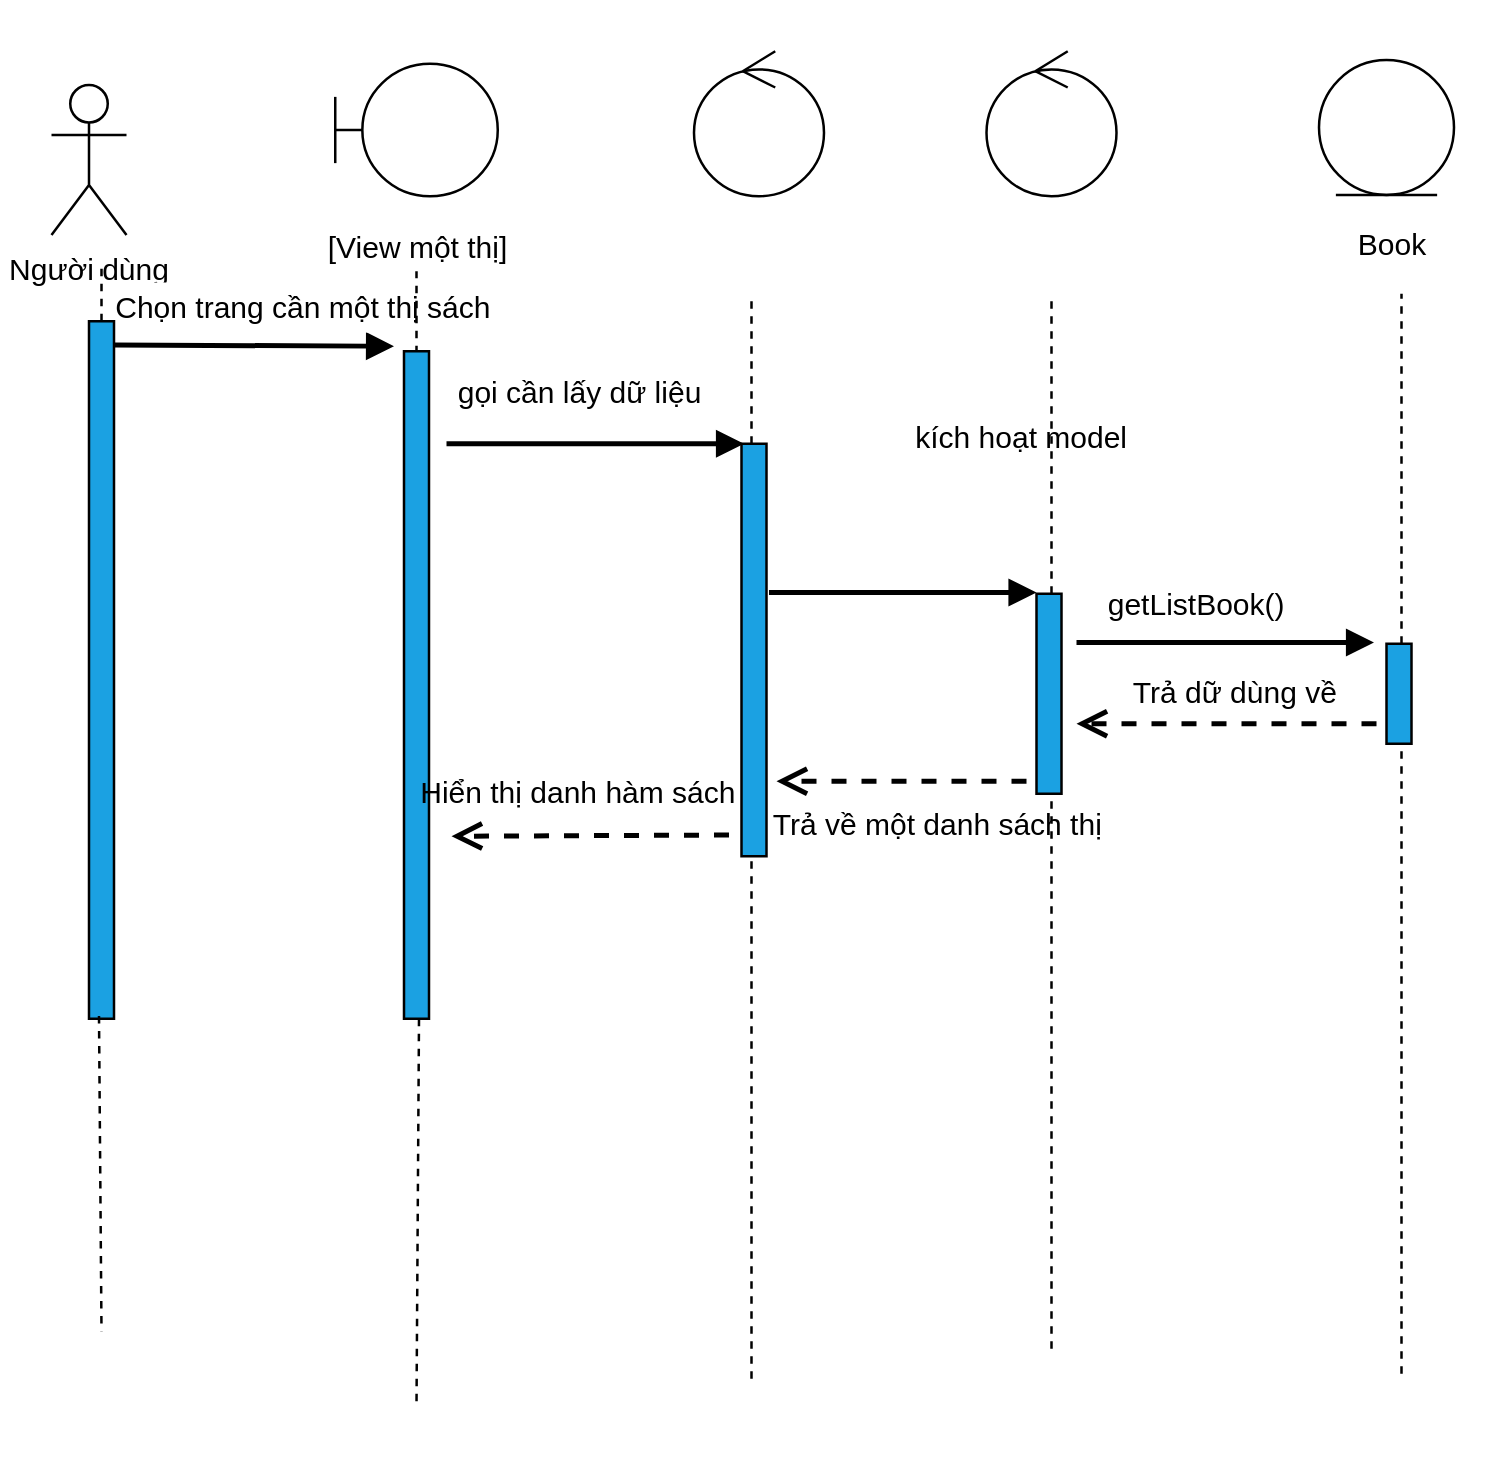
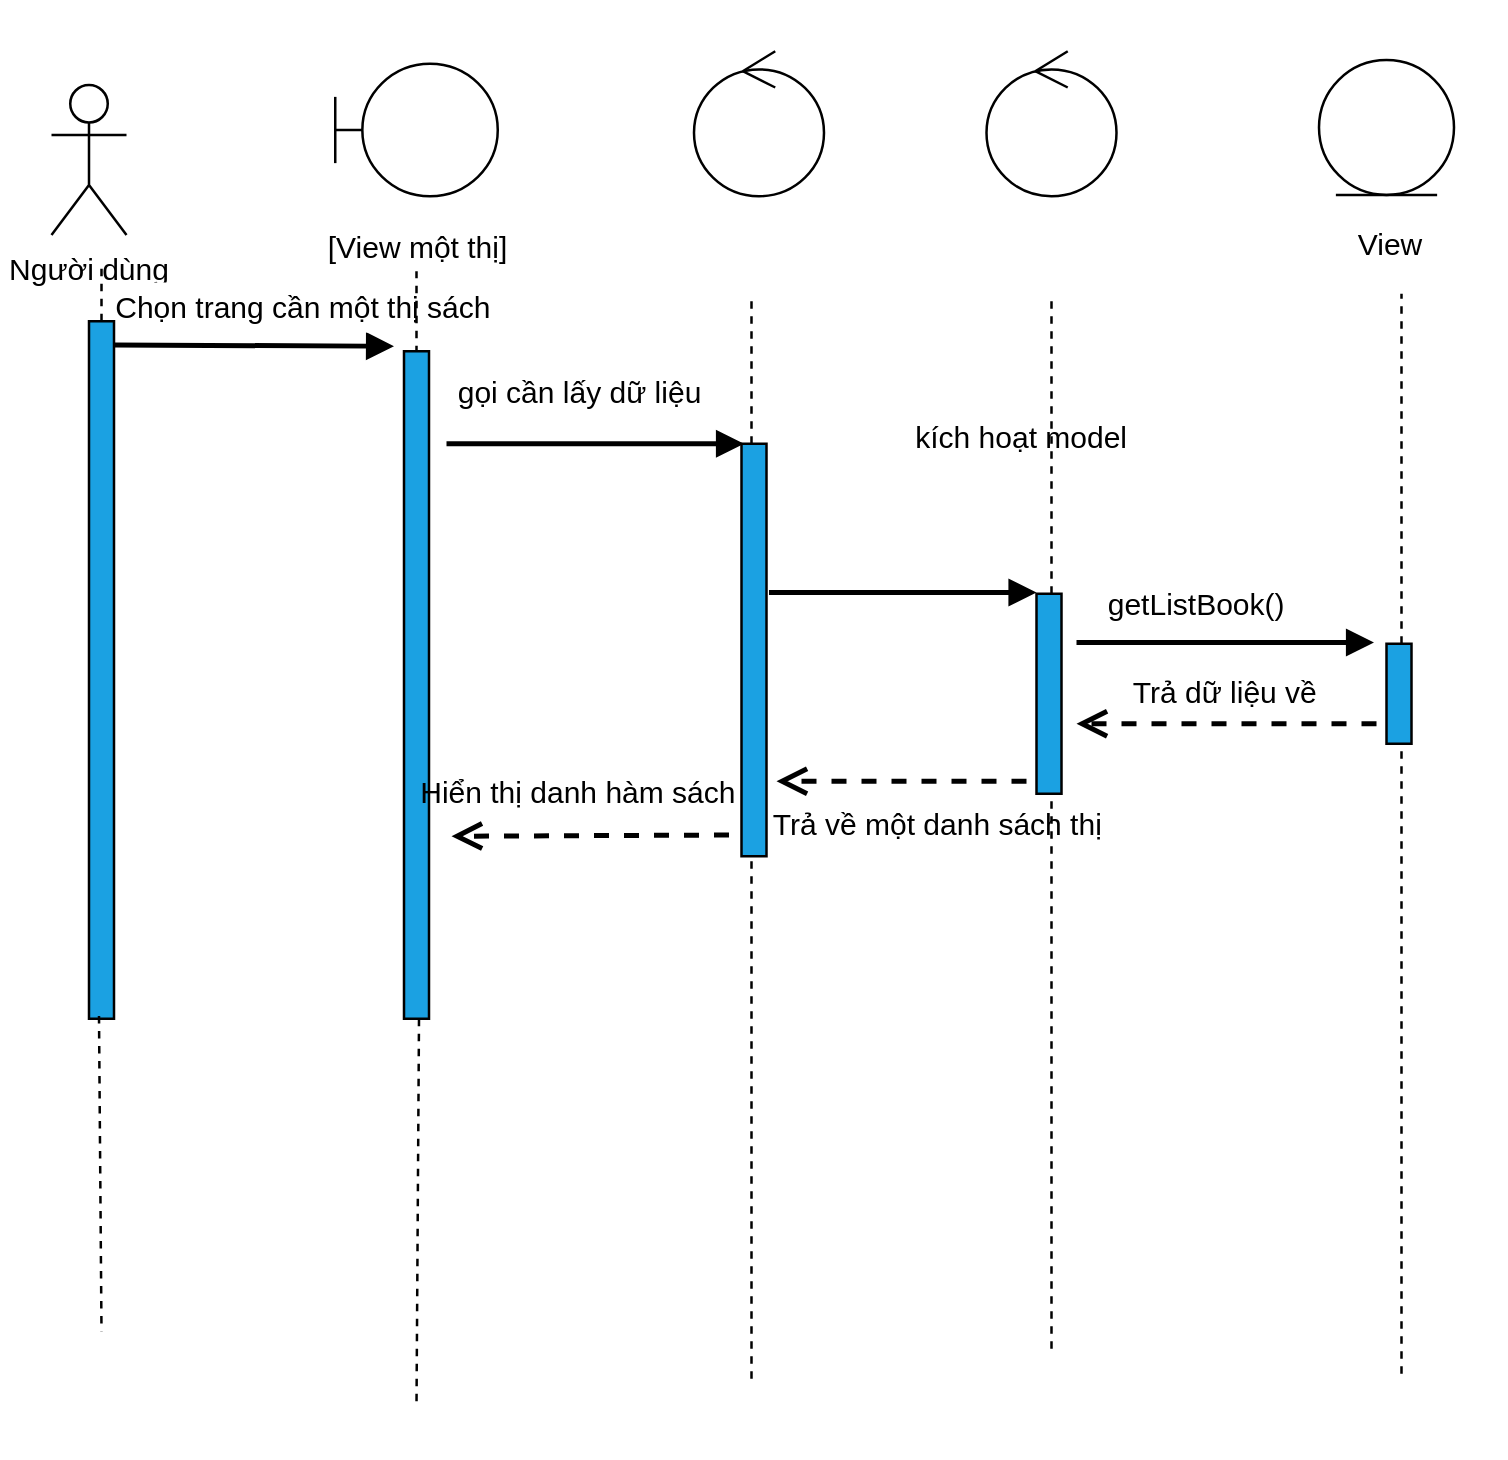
  <mxCell id="0" />
  <mxCell id="1" parent="0" />
  <mxCell id="2" value="Người dùng" style="shape=umlActor;verticalLabelPosition=bottom;labelBackgroundColor=#ffffff;verticalAlign=top;html=1;outlineConnect=0;" vertex="1" parent="1"><mxGeometry x="20" y="33.5" width="30" height="60" as="geometry" /></mxCell>
  <mxCell id="3" value="" style="ellipse;shape=umlControl;whiteSpace=wrap;html=1;strokeColor=#000000;" vertex="1" parent="1"><mxGeometry x="277" y="20" width="52" height="58" as="geometry" /></mxCell>
  <mxCell id="4" value="" style="shape=umlBoundary;whiteSpace=wrap;html=1;strokeColor=#000000;" vertex="1" parent="1"><mxGeometry x="133.5" y="25" width="65" height="53" as="geometry" /></mxCell>
  <mxCell id="5" value="[View một thị]" style="text;html=1;resizable=0;points=[];autosize=1;align=left;verticalAlign=top;spacingTop=-4;" vertex="1" parent="1"><mxGeometry x="128.5" y="88.5" width="85" height="14" as="geometry" /></mxCell>
  <mxCell id="6" value="" style="ellipse;shape=umlEntity;whiteSpace=wrap;html=1;strokeColor=#000000;" vertex="1" parent="1"><mxGeometry x="527" y="23.5" width="54" height="54" as="geometry" /></mxCell>
  <mxCell id="7" value="" style="endArrow=block;endFill=1;endSize=6;html=1;strokeWidth=2;" edge="1" parent="1"><mxGeometry width="100" relative="1" as="geometry"><mxPoint x="45" y="137.5" as="sourcePoint" /><mxPoint x="157" y="138" as="targetPoint" /></mxGeometry></mxCell>
  <mxCell id="8" value="" style="ellipse;shape=umlControl;whiteSpace=wrap;html=1;strokeColor=#000000;" vertex="1" parent="1"><mxGeometry x="394" y="20" width="52" height="58" as="geometry" /></mxCell>
- <mxCell id="9" value="Book" style="text;html=1;resizable=0;points=[];autosize=1;align=left;verticalAlign=top;spacingTop=-4;" vertex="1" parent="1"><mxGeometry x="541" y="87.5" width="40" height="20" as="geometry" /></mxCell>
+ <mxCell id="9" value="View" style="text;html=1;resizable=0;points=[];autosize=1;align=left;verticalAlign=top;spacingTop=-4;" vertex="1" parent="1"><mxGeometry x="541" y="87.5" width="40" height="20" as="geometry" /></mxCell>
  <mxCell id="10" value="" style="endArrow=block;endFill=1;endSize=6;html=1;strokeWidth=2;" edge="1" parent="1"><mxGeometry width="100" relative="1" as="geometry"><mxPoint x="178" y="177" as="sourcePoint" /><mxPoint x="297" y="177" as="targetPoint" /></mxGeometry></mxCell>
  <mxCell id="11" value="" style="endArrow=block;endFill=1;endSize=6;html=1;strokeWidth=2;" edge="1" parent="1"><mxGeometry width="100" relative="1" as="geometry"><mxPoint x="307" y="236.5" as="sourcePoint" /><mxPoint x="414" y="236.5" as="targetPoint" /></mxGeometry></mxCell>
  <mxCell id="12" value="Chọn trang cần một thị sách" style="text;html=1;resizable=0;points=[];autosize=1;align=left;verticalAlign=top;spacingTop=-4;fillColor=#ffffff;" vertex="1" parent="1"><mxGeometry x="43.5" y="112.5" width="170" height="20" as="geometry" /></mxCell>
  <mxCell id="13" value="kích hoạt model" style="text;html=1;resizable=0;points=[];autosize=1;align=left;verticalAlign=top;spacingTop=-4;fillColor=#ffffff;" vertex="1" parent="1"><mxGeometry x="364" y="165" width="95" height="14" as="geometry" /></mxCell>
  <mxCell id="14" value="gọi cần lấy dữ liệu" style="text;html=1;resizable=0;points=[];autosize=1;align=left;verticalAlign=top;spacingTop=-4;" vertex="1" parent="1"><mxGeometry x="181" y="147" width="120" height="20" as="geometry" /></mxCell>
  <mxCell id="15" value="" style="endArrow=block;endFill=1;endSize=6;html=1;strokeWidth=2;" edge="1" parent="1"><mxGeometry width="100" relative="1" as="geometry"><mxPoint x="430" y="256.5" as="sourcePoint" /><mxPoint x="549" y="256.5" as="targetPoint" /></mxGeometry></mxCell>
  <mxCell id="16" value="getListBook()" style="text;html=1;resizable=0;points=[];autosize=1;align=left;verticalAlign=top;spacingTop=-4;" vertex="1" parent="1"><mxGeometry x="441" y="232" width="90" height="20" as="geometry" /></mxCell>
  <mxCell id="17" value="" style="endArrow=none;dashed=1;html=1;strokeWidth=1;" edge="1" parent="1" source="18"><mxGeometry width="50" height="50" relative="1" as="geometry"><mxPoint x="40" y="497" as="sourcePoint" /><mxPoint x="40" y="107" as="targetPoint" /></mxGeometry></mxCell>
  <mxCell id="18" value="" style="html=1;points=[];perimeter=orthogonalPerimeter;fillColor=#1ba1e2;strokeColor=#000000;fontColor=#ffffff;" vertex="1" parent="1"><mxGeometry x="35" y="128" width="10" height="279" as="geometry" /></mxCell>
  <mxCell id="19" value="" style="endArrow=none;dashed=1;html=1;strokeWidth=1;exitX=0.4;exitY=0.996;exitDx=0;exitDy=0;exitPerimeter=0;" edge="1" parent="1" source="18"><mxGeometry width="50" height="50" relative="1" as="geometry"><mxPoint x="40" y="497" as="sourcePoint" /><mxPoint x="40" y="532" as="targetPoint" /></mxGeometry></mxCell>
  <mxCell id="20" value="" style="endArrow=none;dashed=1;html=1;strokeWidth=1;exitX=0.5;exitY=0.003;exitDx=0;exitDy=0;exitPerimeter=0;" edge="1" parent="1" source="21"><mxGeometry width="50" height="50" relative="1" as="geometry"><mxPoint x="166" y="497" as="sourcePoint" /><mxPoint x="166" y="108" as="targetPoint" /></mxGeometry></mxCell>
  <mxCell id="21" value="" style="html=1;points=[];perimeter=orthogonalPerimeter;fillColor=#1ba1e2;strokeColor=#000000;fontColor=#ffffff;" vertex="1" parent="1"><mxGeometry x="161" y="140" width="10" height="267" as="geometry" /></mxCell>
  <mxCell id="22" value="" style="endArrow=none;dashed=1;html=1;strokeWidth=1;exitX=-0.014;exitY=-0.107;exitDx=0;exitDy=0;exitPerimeter=0;" edge="1" parent="1"><mxGeometry width="50" height="50" relative="1" as="geometry"><mxPoint x="167" y="407" as="sourcePoint" /><mxPoint x="166" y="562" as="targetPoint" /></mxGeometry></mxCell>
  <mxCell id="23" value="" style="endArrow=none;dashed=1;html=1;strokeWidth=1;" edge="1" parent="1" source="24"><mxGeometry width="50" height="50" relative="1" as="geometry"><mxPoint x="300" y="497" as="sourcePoint" /><mxPoint x="300" y="117" as="targetPoint" /></mxGeometry></mxCell>
  <mxCell id="24" value="" style="html=1;points=[];perimeter=orthogonalPerimeter;fillColor=#1ba1e2;strokeColor=#000000;fontColor=#ffffff;" vertex="1" parent="1"><mxGeometry x="296" y="177" width="10" height="165" as="geometry" /></mxCell>
  <mxCell id="25" value="" style="endArrow=none;dashed=1;html=1;strokeWidth=1;" edge="1" parent="1" target="24"><mxGeometry width="50" height="50" relative="1" as="geometry"><mxPoint x="300" y="551" as="sourcePoint" /><mxPoint x="300" y="117" as="targetPoint" /></mxGeometry></mxCell>
  <mxCell id="26" value="" style="endArrow=none;dashed=1;html=1;strokeWidth=1;" edge="1" parent="1" source="27"><mxGeometry width="50" height="50" relative="1" as="geometry"><mxPoint x="420" y="539" as="sourcePoint" /><mxPoint x="420" y="117" as="targetPoint" /></mxGeometry></mxCell>
  <mxCell id="27" value="" style="html=1;points=[];perimeter=orthogonalPerimeter;fillColor=#1ba1e2;strokeColor=#000000;fontColor=#ffffff;" vertex="1" parent="1"><mxGeometry x="414" y="237" width="10" height="80" as="geometry" /></mxCell>
  <mxCell id="28" value="" style="endArrow=none;dashed=1;html=1;strokeWidth=1;" edge="1" parent="1" target="27"><mxGeometry width="50" height="50" relative="1" as="geometry"><mxPoint x="420" y="539" as="sourcePoint" /><mxPoint x="420" y="117" as="targetPoint" /></mxGeometry></mxCell>
  <mxCell id="29" value="" style="endArrow=none;dashed=1;html=1;strokeWidth=1;" edge="1" parent="1" source="30"><mxGeometry width="50" height="50" relative="1" as="geometry"><mxPoint x="560" y="549" as="sourcePoint" /><mxPoint x="560" y="117" as="targetPoint" /></mxGeometry></mxCell>
  <mxCell id="30" value="" style="html=1;points=[];perimeter=orthogonalPerimeter;fillColor=#1ba1e2;strokeColor=#000000;fontColor=#ffffff;" vertex="1" parent="1"><mxGeometry x="554" y="257" width="10" height="40" as="geometry" /></mxCell>
  <mxCell id="31" value="" style="endArrow=none;dashed=1;html=1;strokeWidth=1;" edge="1" parent="1" target="30"><mxGeometry width="50" height="50" relative="1" as="geometry"><mxPoint x="560" y="549" as="sourcePoint" /><mxPoint x="560" y="117" as="targetPoint" /></mxGeometry></mxCell>
  <mxCell id="32" value="" style="html=1;verticalAlign=bottom;endArrow=open;dashed=1;endSize=8;strokeWidth=2;" edge="1" parent="1"><mxGeometry relative="1" as="geometry"><mxPoint x="550" y="289" as="sourcePoint" /><mxPoint x="430" y="289" as="targetPoint" /></mxGeometry></mxCell>
- <mxCell id="33" value="Trả dữ dùng về" style="text;html=1;resizable=0;points=[];autosize=1;align=left;verticalAlign=top;spacingTop=-4;" vertex="1" parent="1"><mxGeometry x="451" y="267" width="90" height="20" as="geometry" /></mxCell>
+ <mxCell id="33" value="Trả dữ liệu về" style="text;html=1;resizable=0;points=[];autosize=1;align=left;verticalAlign=top;spacingTop=-4;" vertex="1" parent="1"><mxGeometry x="451" y="267" width="90" height="20" as="geometry" /></mxCell>
  <mxCell id="34" value="" style="html=1;verticalAlign=bottom;endArrow=open;dashed=1;endSize=8;strokeWidth=2;" edge="1" parent="1"><mxGeometry relative="1" as="geometry"><mxPoint x="410" y="312" as="sourcePoint" /><mxPoint x="310" y="312" as="targetPoint" /></mxGeometry></mxCell>
  <mxCell id="35" value="Trả về một danh sách thị" style="text;html=1;resizable=0;points=[];autosize=1;align=left;verticalAlign=top;spacingTop=-4;" vertex="1" parent="1"><mxGeometry x="307" y="320" width="154" height="14" as="geometry" /></mxCell>
  <mxCell id="36" value="" style="html=1;verticalAlign=bottom;endArrow=open;dashed=1;endSize=8;strokeWidth=2;" edge="1" parent="1"><mxGeometry relative="1" as="geometry"><mxPoint x="291" y="333.5" as="sourcePoint" /><mxPoint x="180" y="334" as="targetPoint" /></mxGeometry></mxCell>
  <mxCell id="37" value="Hiển thị danh hàm sách" style="text;html=1;resizable=0;points=[];autosize=1;align=left;verticalAlign=top;spacingTop=-4;" vertex="1" parent="1"><mxGeometry x="166" y="307" width="140" height="20" as="geometry" /></mxCell>
